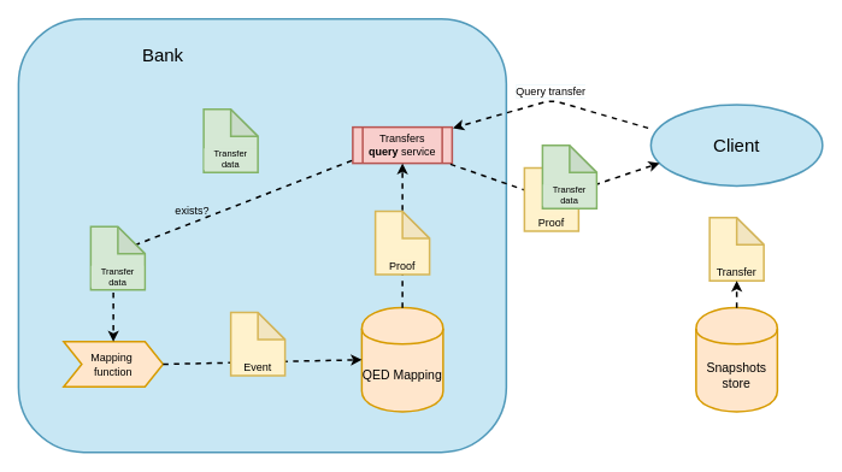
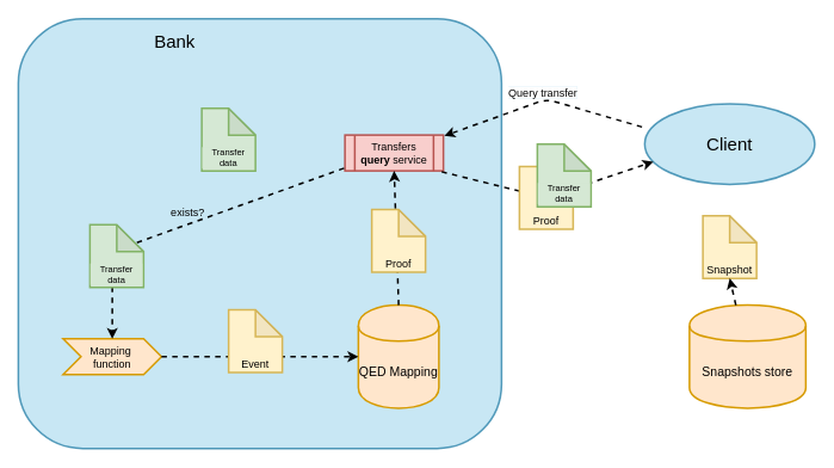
  <mxCell id="0" />
  <mxCell id="1" parent="0" />
  <mxCell id="2" value="" style="group" vertex="1" connectable="0" parent="1"><mxGeometry x="20" y="20" width="890" height="480" as="geometry" /></mxCell>
  <mxCell id="3" value="" style="group" vertex="1" connectable="0" parent="2"><mxGeometry width="890" height="480" as="geometry" /></mxCell>
  <mxCell id="4" value="" style="group" vertex="1" connectable="0" parent="3"><mxGeometry width="890" height="480" as="geometry" /></mxCell>
  <mxCell id="5" value="" style="group" vertex="1" connectable="0" parent="4"><mxGeometry width="890" height="480" as="geometry" /></mxCell>
  <mxCell id="6" value="" style="rounded=1;whiteSpace=wrap;html=1;fillColor=#b1ddf0;strokeColor=#10739e;strokeWidth=2;opacity=70;" vertex="1" parent="5"><mxGeometry width="540" height="480" as="geometry" /></mxCell>
- <mxCell id="7" value="Transfers &lt;b&gt;query&lt;/b&gt; service" style="shape=process;whiteSpace=wrap;html=1;backgroundOutline=1;fillColor=#f8cecc;strokeColor=#b85450;strokeWidth=2;" vertex="1" parent="5"><mxGeometry x="370" y="120" width="110" height="40" as="geometry" /></mxCell>
+ <mxCell id="7" value="Transfers &lt;b&gt;query&lt;/b&gt; service" style="shape=process;whiteSpace=wrap;html=1;backgroundOutline=1;fillColor=#f8cecc;strokeColor=#b85450;strokeWidth=2;" vertex="1" parent="5"><mxGeometry x="365" y="130" width="110" height="40" as="geometry" /></mxCell>
  <mxCell id="8" value="&lt;font style=&quot;font-size: 20px&quot;&gt;Client&lt;/font&gt;" style="ellipse;whiteSpace=wrap;html=1;fillColor=#b1ddf0;strokeColor=#10739e;strokeWidth=2;fontSize=16;opacity=70;" vertex="1" parent="5"><mxGeometry x="700" y="95" width="190" height="90" as="geometry" /></mxCell>
- <mxCell id="9" value="&lt;font style=&quot;font-size: 20px&quot;&gt;Bank&lt;/font&gt;" style="text;html=1;strokeColor=none;fillColor=none;align=center;verticalAlign=middle;whiteSpace=wrap;rounded=0;labelBackgroundColor=none;fontSize=16;" vertex="1" parent="5"><mxGeometry x="140" y="30" width="40" height="20" as="geometry" /></mxCell>
+ <mxCell id="9" value="&lt;font style=&quot;font-size: 20px&quot;&gt;Bank&lt;/font&gt;" style="text;html=1;strokeColor=none;fillColor=none;align=center;verticalAlign=middle;whiteSpace=wrap;rounded=0;labelBackgroundColor=none;fontSize=16;" vertex="1" parent="5"><mxGeometry x="155" y="15" width="40" height="20" as="geometry" /></mxCell>
  <mxCell id="10" value="&lt;span style=&quot;background-color: rgb(255, 255, 255); font-size: 12px;&quot;&gt;&lt;font style=&quot;font-size: 12px;&quot;&gt;Query transfer&lt;/font&gt;&lt;/span&gt;" style="endArrow=classic;html=1;labelBackgroundColor=#B1DDF0;fontSize=12;entryX=1.009;entryY=0.025;entryDx=0;entryDy=0;dashed=1;strokeWidth=2;entryPerimeter=0;verticalAlign=bottom;" edge="1" parent="5" target="7"><mxGeometry width="50" height="50" relative="1" as="geometry"><mxPoint x="697" y="121" as="sourcePoint" /><mxPoint x="50" y="560" as="targetPoint" /><Array as="points"><mxPoint x="590" y="90" /></Array></mxGeometry></mxCell>
- <mxCell id="11" value="&lt;font style=&quot;font-size: 12px&quot;&gt;Mapping&amp;nbsp;&lt;br&gt;function&lt;/font&gt;&lt;br&gt;" style="shape=step;perimeter=stepPerimeter;whiteSpace=wrap;html=1;fixedSize=1;rounded=0;shadow=0;glass=0;comic=0;labelBackgroundColor=none;strokeColor=#d79b00;strokeWidth=2;fillColor=#ffe6cc;fontSize=10;" vertex="1" parent="5"><mxGeometry x="50" y="357.5" width="110" height="50" as="geometry" /></mxCell>
+ <mxCell id="11" value="&lt;font style=&quot;font-size: 12px&quot;&gt;Mapping&amp;nbsp;&lt;br&gt;function&lt;/font&gt;&lt;br&gt;" style="shape=step;perimeter=stepPerimeter;whiteSpace=wrap;html=1;fixedSize=1;rounded=0;shadow=0;glass=0;comic=0;labelBackgroundColor=none;strokeColor=#d79b00;strokeWidth=2;fillColor=#ffe6cc;fontSize=10;" vertex="1" parent="5"><mxGeometry x="50" y="357.5" width="110" height="40" as="geometry" /></mxCell>
  <mxCell id="12" value="&lt;font style=&quot;font-size: 14px&quot;&gt;QED Mapping&lt;/font&gt;" style="shape=cylinder;whiteSpace=wrap;html=1;boundedLbl=1;backgroundOutline=1;rounded=0;shadow=0;glass=0;comic=0;labelBackgroundColor=none;strokeColor=#d79b00;strokeWidth=2;fillColor=#ffe6cc;fontSize=10;" vertex="1" parent="5"><mxGeometry x="380" y="320" width="90" height="115" as="geometry" /></mxCell>
  <mxCell id="13" value="" style="endArrow=classic;html=1;labelBackgroundColor=#B1DDF0;fontSize=10;exitX=1;exitY=0.5;exitDx=0;exitDy=0;entryX=0;entryY=0.5;entryDx=0;entryDy=0;strokeWidth=2;dashed=1;" edge="1" parent="5" source="11" target="12"><mxGeometry width="50" height="50" relative="1" as="geometry"><mxPoint y="620" as="sourcePoint" /><mxPoint x="50" y="570" as="targetPoint" /></mxGeometry></mxCell>
  <mxCell id="14" value="&lt;font style=&quot;font-size: 12px&quot;&gt;Event&lt;/font&gt;" style="shape=note;whiteSpace=wrap;html=1;backgroundOutline=1;darkOpacity=0.05;labelBackgroundColor=#FFF2CC;strokeWidth=2;fontSize=10;verticalAlign=bottom;fillColor=#fff2cc;strokeColor=#d6b656;" vertex="1" parent="5"><mxGeometry x="235" y="325" width="60" height="70" as="geometry" /></mxCell>
  <mxCell id="15" style="edgeStyle=orthogonalEdgeStyle;rounded=0;orthogonalLoop=1;jettySize=auto;html=1;exitX=0.5;exitY=1;exitDx=0;exitDy=0;dashed=1;labelBackgroundColor=#B1DDF0;strokeWidth=2;fontSize=10;" edge="1" parent="5" source="6" target="6"><mxGeometry relative="1" as="geometry" /></mxCell>
  <mxCell id="16" value="" style="endArrow=classic;html=1;dashed=1;labelBackgroundColor=#B1DDF0;strokeWidth=2;fontSize=10;exitX=0.5;exitY=0;exitDx=0;exitDy=0;entryX=0.5;entryY=1;entryDx=0;entryDy=0;" edge="1" parent="5" source="12" target="7"><mxGeometry width="50" height="50" relative="1" as="geometry"><mxPoint y="560" as="sourcePoint" /><mxPoint x="50" y="510" as="targetPoint" /></mxGeometry></mxCell>
  <mxCell id="17" value="&lt;font style=&quot;font-size: 12px&quot;&gt;Proof&lt;/font&gt;" style="shape=note;whiteSpace=wrap;html=1;backgroundOutline=1;darkOpacity=0.05;labelBackgroundColor=#FFF2CC;strokeWidth=2;fontSize=10;verticalAlign=bottom;fillColor=#fff2cc;strokeColor=#d6b656;" vertex="1" parent="5"><mxGeometry x="395" y="213" width="60" height="70" as="geometry" /></mxCell>
- <mxCell id="18" value="&lt;font style=&quot;font-size: 14px&quot;&gt;Snapshots store&lt;/font&gt;" style="shape=cylinder;whiteSpace=wrap;html=1;boundedLbl=1;backgroundOutline=1;rounded=0;shadow=0;glass=0;comic=0;labelBackgroundColor=none;strokeColor=#d79b00;strokeWidth=2;fillColor=#ffe6cc;fontSize=10;" vertex="1" parent="5"><mxGeometry x="750" y="320" width="90" height="115" as="geometry" /></mxCell>
+ <mxCell id="18" value="&lt;font style=&quot;font-size: 14px&quot;&gt;Snapshots store&lt;/font&gt;" style="shape=cylinder;whiteSpace=wrap;html=1;boundedLbl=1;backgroundOutline=1;rounded=0;shadow=0;glass=0;comic=0;labelBackgroundColor=none;strokeColor=#d79b00;strokeWidth=2;fillColor=#ffe6cc;fontSize=10;" vertex="1" parent="5"><mxGeometry x="750" y="320" width="130" height="115" as="geometry" /></mxCell>
  <mxCell id="19" value="" style="endArrow=classic;html=1;dashed=1;labelBackgroundColor=#B1DDF0;strokeWidth=2;fontSize=10;exitX=0.982;exitY=1.025;exitDx=0;exitDy=0;entryX=0;entryY=0.75;entryDx=0;entryDy=0;exitPerimeter=0;" edge="1" parent="5" source="7" target="8"><mxGeometry width="50" height="50" relative="1" as="geometry"><mxPoint y="560" as="sourcePoint" /><mxPoint x="50" y="510" as="targetPoint" /><Array as="points"><mxPoint x="590" y="200" /></Array></mxGeometry></mxCell>
  <mxCell id="20" value="&lt;font style=&quot;font-size: 12px&quot;&gt;Proof&lt;/font&gt;" style="shape=note;whiteSpace=wrap;html=1;backgroundOutline=1;darkOpacity=0.05;labelBackgroundColor=#FFF2CC;strokeWidth=2;fontSize=10;verticalAlign=bottom;fillColor=#fff2cc;strokeColor=#d6b656;" vertex="1" parent="5"><mxGeometry x="560" y="165" width="60" height="70" as="geometry" /></mxCell>
  <mxCell id="21" value="exists?" style="endArrow=classic;html=1;dashed=1;labelBackgroundColor=none;strokeWidth=2;fontSize=12;exitX=-0.009;exitY=0.925;exitDx=0;exitDy=0;exitPerimeter=0;entryX=0.5;entryY=0;entryDx=0;entryDy=0;verticalAlign=bottom;labelPosition=center;verticalLabelPosition=top;align=center;spacingTop=1;spacingLeft=1;spacingBottom=1;spacingRight=1;spacing=5;" edge="1" parent="5" source="7" target="11"><mxGeometry width="50" height="50" relative="1" as="geometry"><mxPoint y="560" as="sourcePoint" /><mxPoint x="50" y="510" as="targetPoint" /><Array as="points"><mxPoint x="105" y="260" /></Array></mxGeometry></mxCell>
  <mxCell id="22" value="Transfer data" style="shape=note;whiteSpace=wrap;html=1;backgroundOutline=1;darkOpacity=0.05;labelBackgroundColor=#D5E8D4;strokeWidth=2;fontSize=10;verticalAlign=bottom;fillColor=#d5e8d4;strokeColor=#82b366;" vertex="1" parent="5"><mxGeometry x="80" y="230" width="60" height="70" as="geometry" /></mxCell>
- <mxCell id="23" value="&lt;font style=&quot;font-size: 12px&quot;&gt;Transfer&lt;/font&gt;" style="shape=note;whiteSpace=wrap;html=1;backgroundOutline=1;darkOpacity=0.05;labelBackgroundColor=#FFF2CC;strokeWidth=2;fontSize=10;verticalAlign=bottom;fillColor=#fff2cc;strokeColor=#d6b656;" vertex="1" parent="5"><mxGeometry x="765" y="220" width="60" height="70" as="geometry" /></mxCell>
+ <mxCell id="23" value="&lt;font style=&quot;font-size: 12px&quot;&gt;Snapshot&lt;/font&gt;" style="shape=note;whiteSpace=wrap;html=1;backgroundOutline=1;darkOpacity=0.05;labelBackgroundColor=#FFF2CC;strokeWidth=2;fontSize=10;verticalAlign=bottom;fillColor=#fff2cc;strokeColor=#d6b656;" vertex="1" parent="5"><mxGeometry x="765" y="220" width="60" height="70" as="geometry" /></mxCell>
  <mxCell id="24" value="" style="endArrow=classic;html=1;dashed=1;labelBackgroundColor=#B1DDF0;strokeWidth=2;fontSize=10;entryX=0.5;entryY=1;entryDx=0;entryDy=0;" edge="1" parent="5" source="18" target="23"><mxGeometry width="50" height="50" relative="1" as="geometry"><mxPoint x="855" y="520" as="sourcePoint" /><mxPoint x="855" y="385" as="targetPoint" /></mxGeometry></mxCell>
  <mxCell id="25" value="Transfer data" style="shape=note;whiteSpace=wrap;html=1;backgroundOutline=1;darkOpacity=0.05;labelBackgroundColor=#D5E8D4;strokeWidth=2;fontSize=10;verticalAlign=bottom;fillColor=#d5e8d4;strokeColor=#82b366;" vertex="1" parent="5"><mxGeometry x="580" y="140" width="60" height="70" as="geometry" /></mxCell>
  <mxCell id="26" value="Transfer data" style="shape=note;whiteSpace=wrap;html=1;backgroundOutline=1;darkOpacity=0.05;labelBackgroundColor=#D5E8D4;strokeWidth=2;fontSize=10;verticalAlign=bottom;fillColor=#d5e8d4;strokeColor=#82b366;" vertex="1" parent="5"><mxGeometry x="205" y="100" width="60" height="70" as="geometry" /></mxCell>
